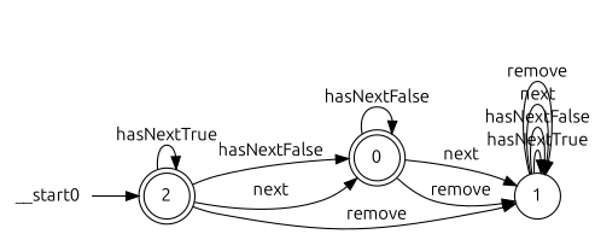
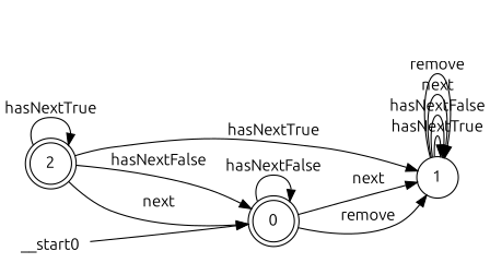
  digraph {
    fontname=Ubuntu
    rankdir=LR
    node [fontname=Ubuntu shape=doublecircle]
    edge [fontname=Ubuntu]
    n1 [label=0]
    n2 [label=1 shape=circle]
    n3 [label=2]
    __start0 [height=0 shape=none width=0]
    n1 -> n1 [label=hasNextFalse]
    n1 -> n2 [label=next]
    n1 -> n2 [label=remove]
    n2 -> n2 [label=hasNextTrue]
    n2 -> n2 [label=hasNextFalse]
    n2 -> n2 [label=next]
    n2 -> n2 [label=remove]
    n3 -> n1 [label=hasNextFalse]
    n3 -> n1 [label=next]
-   n3 -> n2 [label=remove]
+   n3 -> n2 [label=hasNextTrue]
    n3 -> n3 [label=hasNextTrue]
-   __start0 -> n3
+   __start0 -> n1
  }
